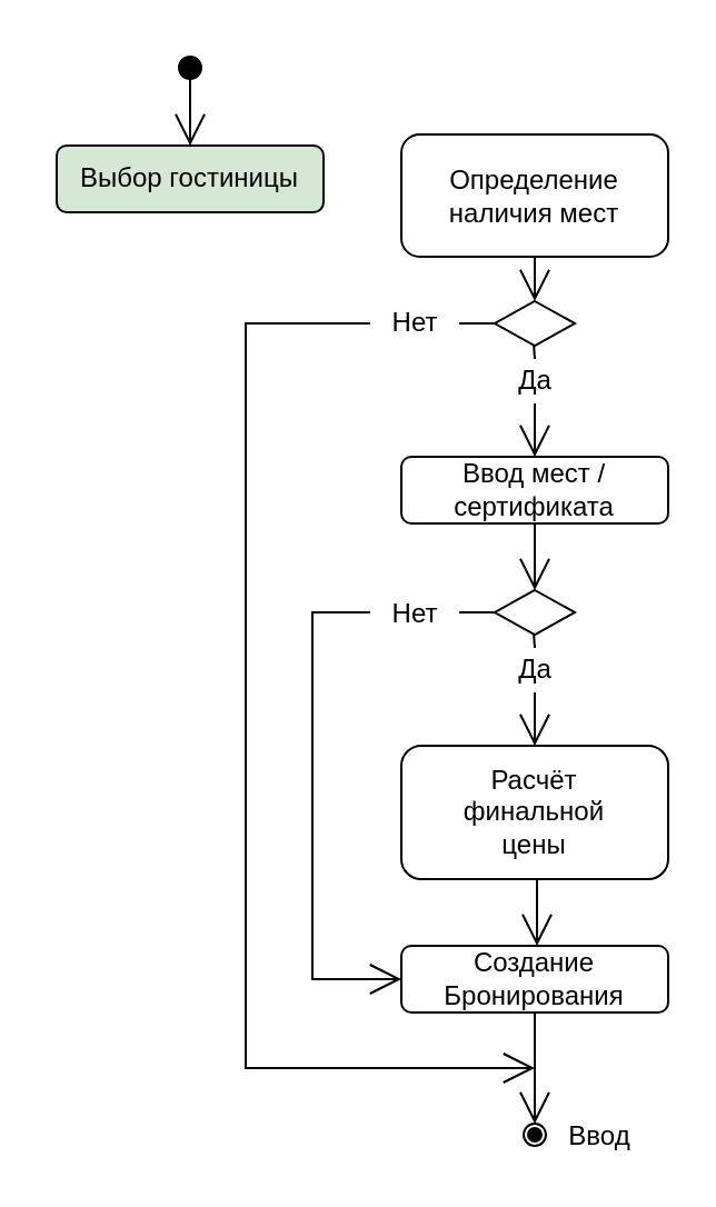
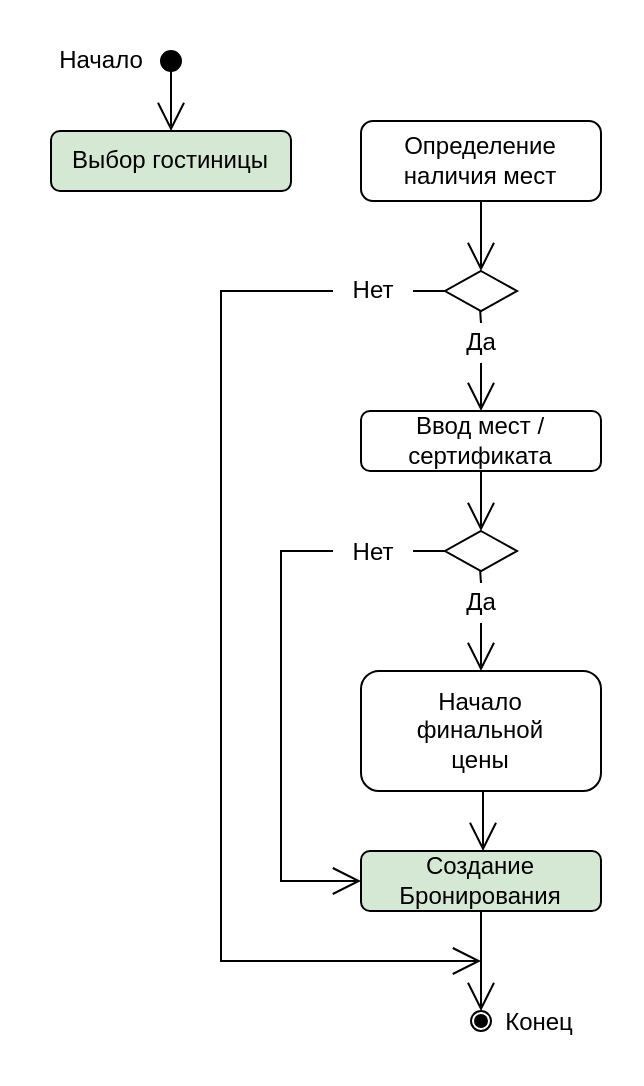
  <mxCell id="0" />
  <mxCell id="1" parent="0" />
  <mxCell id="2" value="" style="ellipse;whiteSpace=wrap;html=1;aspect=fixed;fillColor=#000000;" parent="1" vertex="1"><mxGeometry x="80" y="25" width="10" height="10" as="geometry" /></mxCell>
  <mxCell id="3" value="Выбор гостиницы" style="rounded=1;whiteSpace=wrap;html=1;fillColor=#d5e8d4;" parent="1" vertex="1"><mxGeometry x="25" y="65" width="120" height="30" as="geometry" /></mxCell>
  <mxCell id="4" value="" style="endArrow=open;endFill=1;endSize=12;html=1;rounded=0;exitX=0.5;exitY=1;exitDx=0;exitDy=0;entryX=0.5;entryY=0;entryDx=0;entryDy=0;" parent="1" source="2" target="3" edge="1"><mxGeometry width="160" relative="1" as="geometry"><mxPoint x="0" y="95" as="sourcePoint" /><mxPoint x="160" y="95" as="targetPoint" /></mxGeometry></mxCell>
- <mxCell id="5" value="Определение наличия мест" style="rounded=1;whiteSpace=wrap;html=1;fillColor=#FFFFFF;" parent="1" vertex="1"><mxGeometry x="180" y="60" width="120" height="55" as="geometry" /></mxCell>
+ <mxCell id="5" value="Определение наличия мест" style="rounded=1;whiteSpace=wrap;html=1;fillColor=#FFFFFF;" parent="1" vertex="1"><mxGeometry x="180" y="60" width="120" height="40" as="geometry" /></mxCell>
  <mxCell id="6" value="" style="rhombus;whiteSpace=wrap;html=1;fillColor=#FFFFFF;" parent="1" vertex="1"><mxGeometry x="222" y="135" width="36" height="20" as="geometry" /></mxCell>
  <mxCell id="7" value="" style="endArrow=open;endFill=1;endSize=12;html=1;rounded=0;exitX=0.5;exitY=1;exitDx=0;exitDy=0;entryX=0.5;entryY=0;entryDx=0;entryDy=0;" parent="1" source="5" target="6" edge="1"><mxGeometry width="160" relative="1" as="geometry"><mxPoint x="95" y="45" as="sourcePoint" /><mxPoint x="95" y="75" as="targetPoint" /></mxGeometry></mxCell>
  <mxCell id="8" value="Ввод мест / сертификата" style="rounded=1;whiteSpace=wrap;html=1;fillColor=#FFFFFF;" parent="1" vertex="1"><mxGeometry x="180" y="205" width="120" height="30" as="geometry" /></mxCell>
  <mxCell id="9" value="" style="endArrow=open;endFill=1;endSize=12;html=1;rounded=0;exitX=0.5;exitY=1;exitDx=0;exitDy=0;entryX=0.5;entryY=0;entryDx=0;entryDy=0;startArrow=none;" parent="1" source="10" target="8" edge="1"><mxGeometry width="160" relative="1" as="geometry"><mxPoint x="239.58" y="155" as="sourcePoint" /><mxPoint x="239.58" y="190" as="targetPoint" /></mxGeometry></mxCell>
  <mxCell id="10" value="Да" style="text;html=1;align=center;verticalAlign=middle;resizable=0;points=[];autosize=1;strokeColor=none;fillColor=default;" parent="1" vertex="1"><mxGeometry x="225" y="161" width="30" height="20" as="geometry" /></mxCell>
  <mxCell id="11" value="" style="endArrow=none;endFill=1;endSize=12;html=1;rounded=0;exitX=0.5;exitY=1;exitDx=0;exitDy=0;entryX=0.5;entryY=0;entryDx=0;entryDy=0;" parent="1" target="10" edge="1"><mxGeometry width="160" relative="1" as="geometry"><mxPoint x="239.58" y="155" as="sourcePoint" /><mxPoint x="240" y="205" as="targetPoint" /></mxGeometry></mxCell>
- <mxCell id="12" value="Создание Бронирования" style="rounded=1;whiteSpace=wrap;html=1;fillColor=#FFFFFF;" parent="1" vertex="1"><mxGeometry x="180" y="425" width="120" height="30" as="geometry" /></mxCell>
+ <mxCell id="12" value="Создание Бронирования" style="rounded=1;whiteSpace=wrap;html=1;fillColor=#d5e8d4;" parent="1" vertex="1"><mxGeometry x="180" y="425" width="120" height="30" as="geometry" /></mxCell>
  <mxCell id="13" value="" style="rhombus;whiteSpace=wrap;html=1;fillColor=#FFFFFF;" parent="1" vertex="1"><mxGeometry x="222" y="265" width="36" height="20" as="geometry" /></mxCell>
  <mxCell id="14" value="" style="endArrow=open;endFill=1;endSize=12;html=1;rounded=0;exitX=0.5;exitY=1;exitDx=0;exitDy=0;entryX=0.5;entryY=0;entryDx=0;entryDy=0;startArrow=none;" parent="1" source="15" edge="1"><mxGeometry width="160" relative="1" as="geometry"><mxPoint x="239.58" y="285" as="sourcePoint" /><mxPoint x="240" y="335" as="targetPoint" /></mxGeometry></mxCell>
  <mxCell id="15" value="Да" style="text;html=1;align=center;verticalAlign=middle;resizable=0;points=[];autosize=1;strokeColor=none;fillColor=default;" parent="1" vertex="1"><mxGeometry x="225" y="291" width="30" height="20" as="geometry" /></mxCell>
  <mxCell id="16" value="" style="endArrow=none;endFill=1;endSize=12;html=1;rounded=0;exitX=0.5;exitY=1;exitDx=0;exitDy=0;entryX=0.5;entryY=0;entryDx=0;entryDy=0;" parent="1" target="15" edge="1"><mxGeometry width="160" relative="1" as="geometry"><mxPoint x="239.58" y="285" as="sourcePoint" /><mxPoint x="240" y="335" as="targetPoint" /></mxGeometry></mxCell>
  <mxCell id="17" value="" style="endArrow=open;endFill=1;endSize=12;html=1;rounded=0;exitX=0.5;exitY=1;exitDx=0;exitDy=0;entryX=0.5;entryY=0;entryDx=0;entryDy=0;" parent="1" source="8" target="13" edge="1"><mxGeometry width="160" relative="1" as="geometry"><mxPoint x="250" y="110" as="sourcePoint" /><mxPoint x="250" y="145" as="targetPoint" /></mxGeometry></mxCell>
- <mxCell id="18" value="Расчёт&lt;br&gt;финальной&lt;br&gt;цены" style="rounded=1;whiteSpace=wrap;html=1;fillColor=#FFFFFF;" parent="1" vertex="1"><mxGeometry x="180" y="335" width="120" height="60" as="geometry" /></mxCell>
+ <mxCell id="18" value="Начало&lt;br&gt;финальной&lt;br&gt;цены" style="rounded=1;whiteSpace=wrap;html=1;fillColor=#FFFFFF;" parent="1" vertex="1"><mxGeometry x="180" y="335" width="120" height="60" as="geometry" /></mxCell>
  <mxCell id="19" value="" style="endArrow=open;endFill=1;endSize=12;html=1;rounded=0;exitX=0.5;exitY=1;exitDx=0;exitDy=0;entryX=0.5;entryY=0;entryDx=0;entryDy=0;" parent="1" edge="1"><mxGeometry width="160" relative="1" as="geometry"><mxPoint x="241" y="395" as="sourcePoint" /><mxPoint x="241" y="425" as="targetPoint" /></mxGeometry></mxCell>
  <mxCell id="20" value="" style="endArrow=open;endFill=1;endSize=12;html=1;rounded=0;entryX=0;entryY=0.5;entryDx=0;entryDy=0;exitX=0;exitY=0.5;exitDx=0;exitDy=0;startArrow=none;" parent="1" target="12" edge="1"><mxGeometry width="160" relative="1" as="geometry"><mxPoint x="165" y="275" as="sourcePoint" /><mxPoint x="130" y="185" as="targetPoint" /><Array as="points"><mxPoint x="140" y="275" /><mxPoint x="140" y="440" /></Array></mxGeometry></mxCell>
  <mxCell id="21" value="" style="endArrow=none;endFill=1;endSize=12;html=1;rounded=0;entryX=0;entryY=0.5;entryDx=0;entryDy=0;exitX=0;exitY=0.5;exitDx=0;exitDy=0;" parent="1" source="13" edge="1"><mxGeometry width="160" relative="1" as="geometry"><mxPoint x="222" y="275" as="sourcePoint" /><mxPoint x="165" y="275" as="targetPoint" /><Array as="points" /></mxGeometry></mxCell>
  <mxCell id="22" value="Нет" style="text;html=1;align=center;verticalAlign=middle;resizable=0;points=[];autosize=1;strokeColor=none;fillColor=#FFFFFF;" parent="1" vertex="1"><mxGeometry x="166" y="266" width="40" height="20" as="geometry" /></mxCell>
  <mxCell id="23" value="" style="ellipse;html=1;shape=endState;fillColor=#000000;strokeColor=default;" parent="1" vertex="1"><mxGeometry x="235" y="505" width="10" height="10" as="geometry" /></mxCell>
  <mxCell id="24" value="" style="endArrow=open;endFill=1;endSize=12;html=1;rounded=0;exitX=0.5;exitY=1;exitDx=0;exitDy=0;entryX=0.5;entryY=0;entryDx=0;entryDy=0;" parent="1" source="12" target="23" edge="1"><mxGeometry width="160" relative="1" as="geometry"><mxPoint x="251" y="405" as="sourcePoint" /><mxPoint x="251" y="435" as="targetPoint" /></mxGeometry></mxCell>
  <mxCell id="25" value="" style="endArrow=open;endFill=1;endSize=12;html=1;rounded=0;exitX=0;exitY=0.5;exitDx=0;exitDy=0;" parent="1" source="6" edge="1"><mxGeometry width="160" relative="1" as="geometry"><mxPoint x="250" y="110" as="sourcePoint" /><mxPoint x="240" y="480" as="targetPoint" /><Array as="points"><mxPoint x="110" y="145" /><mxPoint x="110" y="480" /><mxPoint x="170" y="480" /></Array></mxGeometry></mxCell>
- <mxCell id="26" value="Ввод" style="text;html=1;align=center;verticalAlign=middle;resizable=0;points=[];autosize=1;strokeColor=none;fillColor=none;" parent="1" vertex="1"><mxGeometry x="244" y="501" width="50" height="20" as="geometry" /></mxCell>
+ <mxCell id="26" value="Конец" style="text;html=1;align=center;verticalAlign=middle;resizable=0;points=[];autosize=1;strokeColor=none;fillColor=none;" parent="1" vertex="1"><mxGeometry x="244" y="501" width="50" height="20" as="geometry" /></mxCell>
+ <mxCell id="27" value="Начало" style="text;html=1;align=center;verticalAlign=middle;resizable=0;points=[];autosize=1;strokeColor=none;fillColor=none;" parent="1" vertex="1"><mxGeometry x="20" y="20" width="60" height="20" as="geometry" /></mxCell>
  <mxCell id="28" value="Нет" style="text;html=1;align=center;verticalAlign=middle;resizable=0;points=[];autosize=1;strokeColor=none;fillColor=default;" parent="1" vertex="1"><mxGeometry x="166" y="135" width="40" height="20" as="geometry" /></mxCell>
